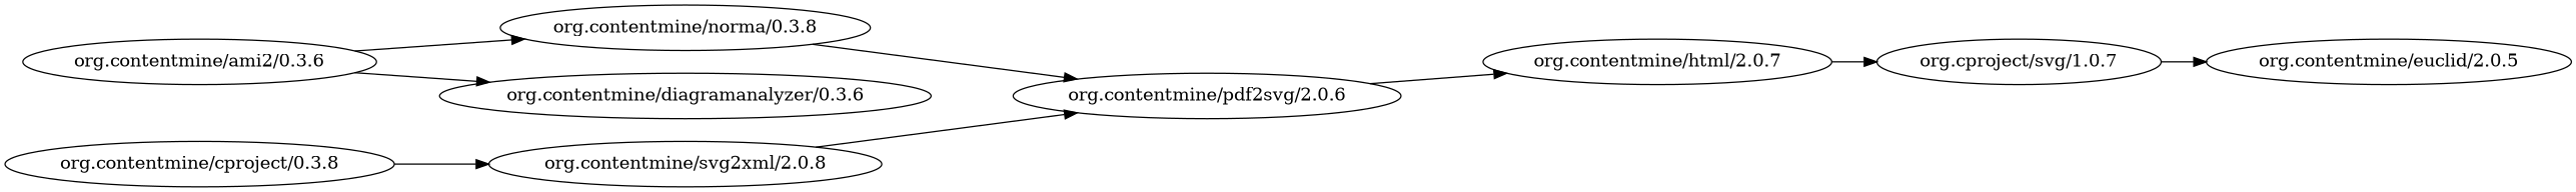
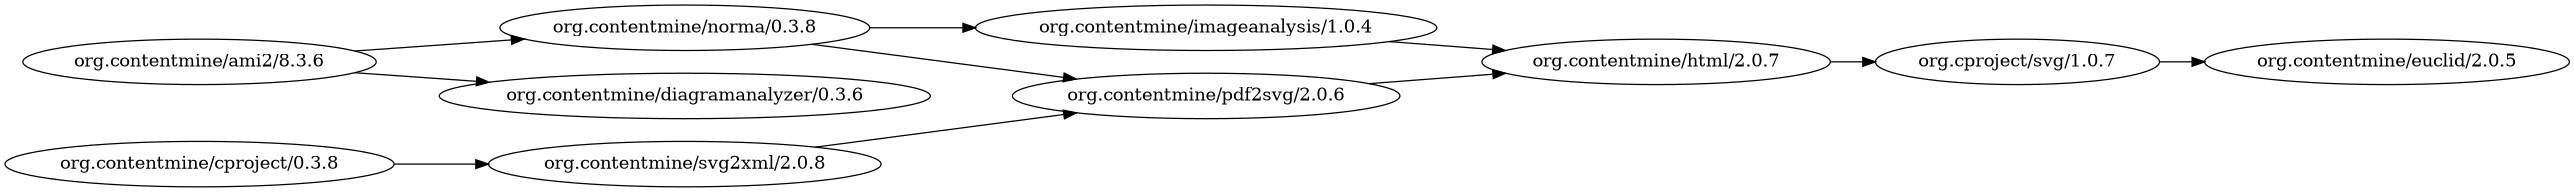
  digraph {
    fontname="DejaVu Serif"
    rankdir=LR
    node [fontname="DejaVu Serif"]
    edge [fontname="DejaVu Serif"]
-   "org.contentmine/ami2/0.3.6"
+   "org.contentmine/ami2/0.3.6" [label="org.contentmine/ami2/8.3.6"]
    "org.contentmine/norma/0.3.8"
    "org.contentmine/diagramanalyzer/0.3.6"
+   "org.contentmine/imageanalysis/1.0.4"
    "org.contentmine/pdf2svg/2.0.6"
    "org.contentmine/cproject/0.3.8"
    "org.contentmine/svg2xml/2.0.8"
    "org.contentmine/html/2.0.7"
    n9 [label="org.cproject/svg/1.0.7"]
    "org.contentmine/euclid/2.0.5"
    "org.contentmine/ami2/0.3.6" -> "org.contentmine/norma/0.3.8"
    "org.contentmine/ami2/0.3.6" -> "org.contentmine/diagramanalyzer/0.3.6"
+   "org.contentmine/norma/0.3.8" -> "org.contentmine/imageanalysis/1.0.4"
    "org.contentmine/norma/0.3.8" -> "org.contentmine/pdf2svg/2.0.6"
+   "org.contentmine/imageanalysis/1.0.4" -> "org.contentmine/html/2.0.7"
    "org.contentmine/pdf2svg/2.0.6" -> "org.contentmine/html/2.0.7"
    "org.contentmine/cproject/0.3.8" -> "org.contentmine/svg2xml/2.0.8"
    "org.contentmine/svg2xml/2.0.8" -> "org.contentmine/pdf2svg/2.0.6"
    "org.contentmine/html/2.0.7" -> n9
    n9 -> "org.contentmine/euclid/2.0.5"
  }
